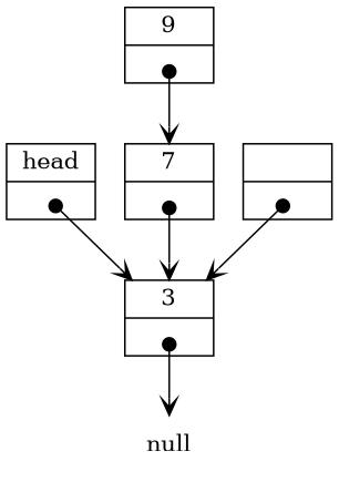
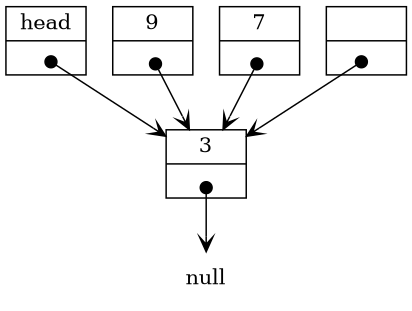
  digraph {
    rankdir=TB
    node [shape=record]
    edge [arrowhead=vee arrowtail=dot dir=both tailclip=false tailport="ref:c"]
    n1 [label="{ head | <ref>  }"]
    n2 [label="{ 3 | <ref>  }"]
    n3 [label="{ 9 | <ref>  }"]
    n4 [label="{ 7 | <ref>  }"]
    n5 [label=null shape=none]
    n6 [label="{ | <ref>  }"]
    n1 -> n2
    n2 -> n5
-   n3 -> n4
+   n3 -> n2
    n4 -> n2
    n6 -> n2
  }
